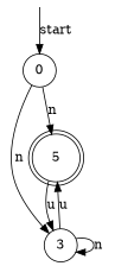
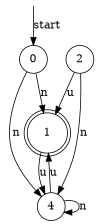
  digraph {
    rankdir=TB
    node [shape=circle]
    __start [shape=point style=invis]
    0
-   1 [shape=doublecircle label=5]
-   3
+   1 [shape=doublecircle]
+   3 [label=4]
+   2
    __start -> 0 [label=start]
    0 -> 1 [label=n]
    0 -> 3 [label=n]
    1 -> 3 [label=u]
    3 -> 1 [label=u]
    3 -> 3 [label=n]
+   2 -> 1 [label=u]
+   2 -> 3 [label=n]
  }
